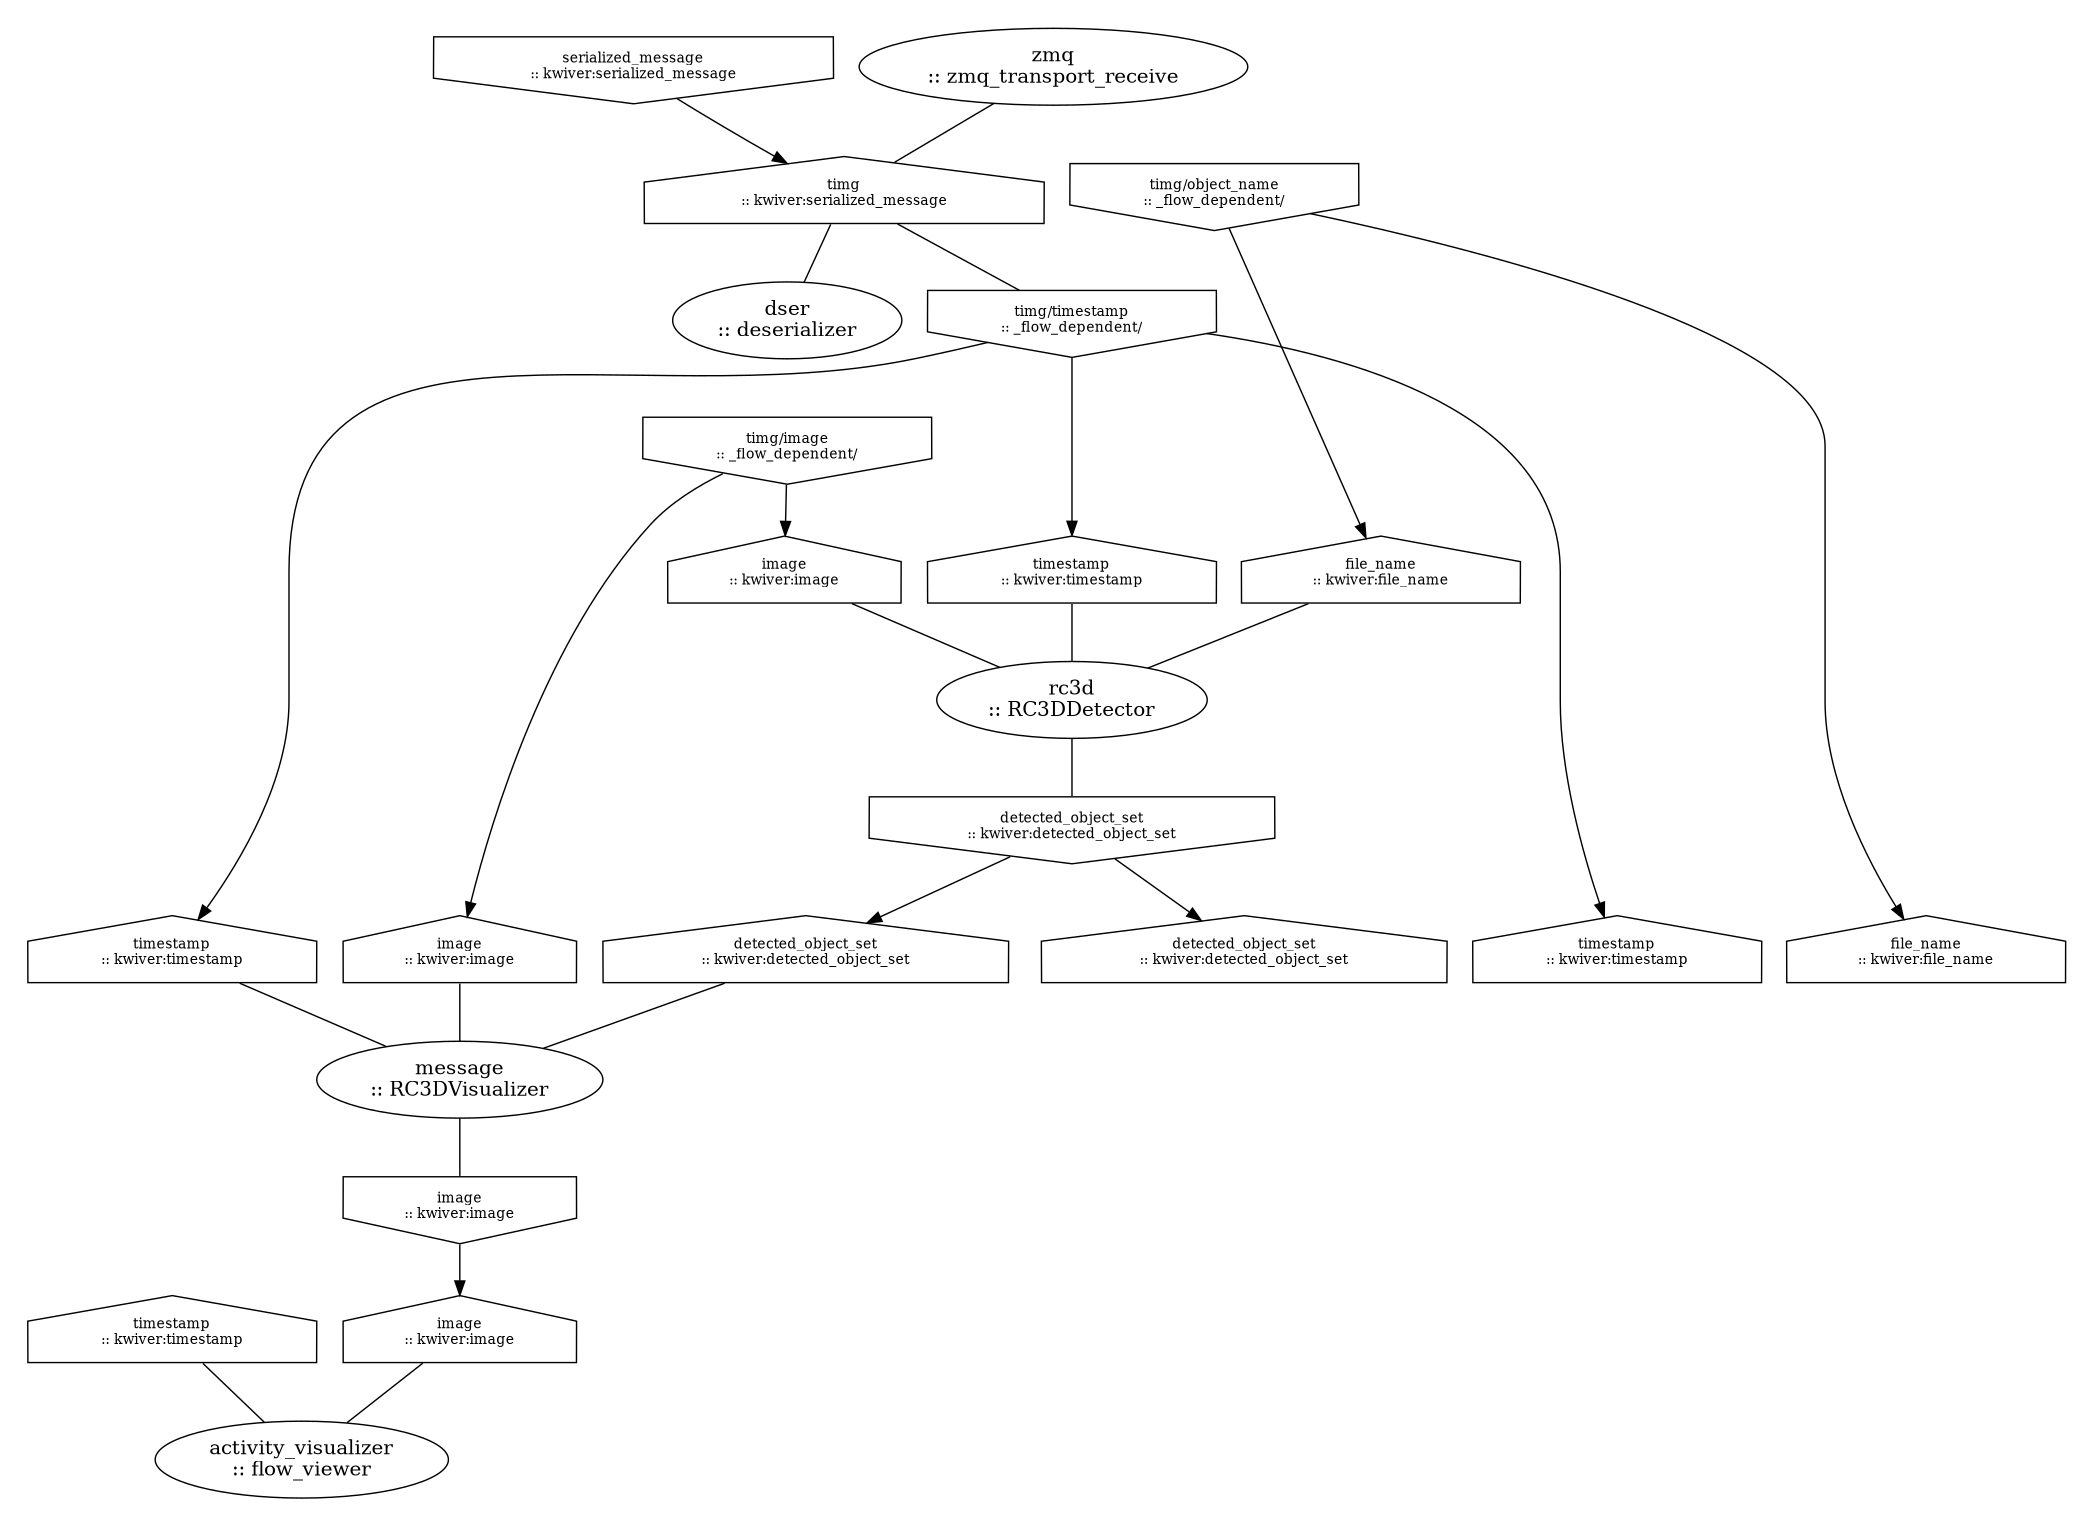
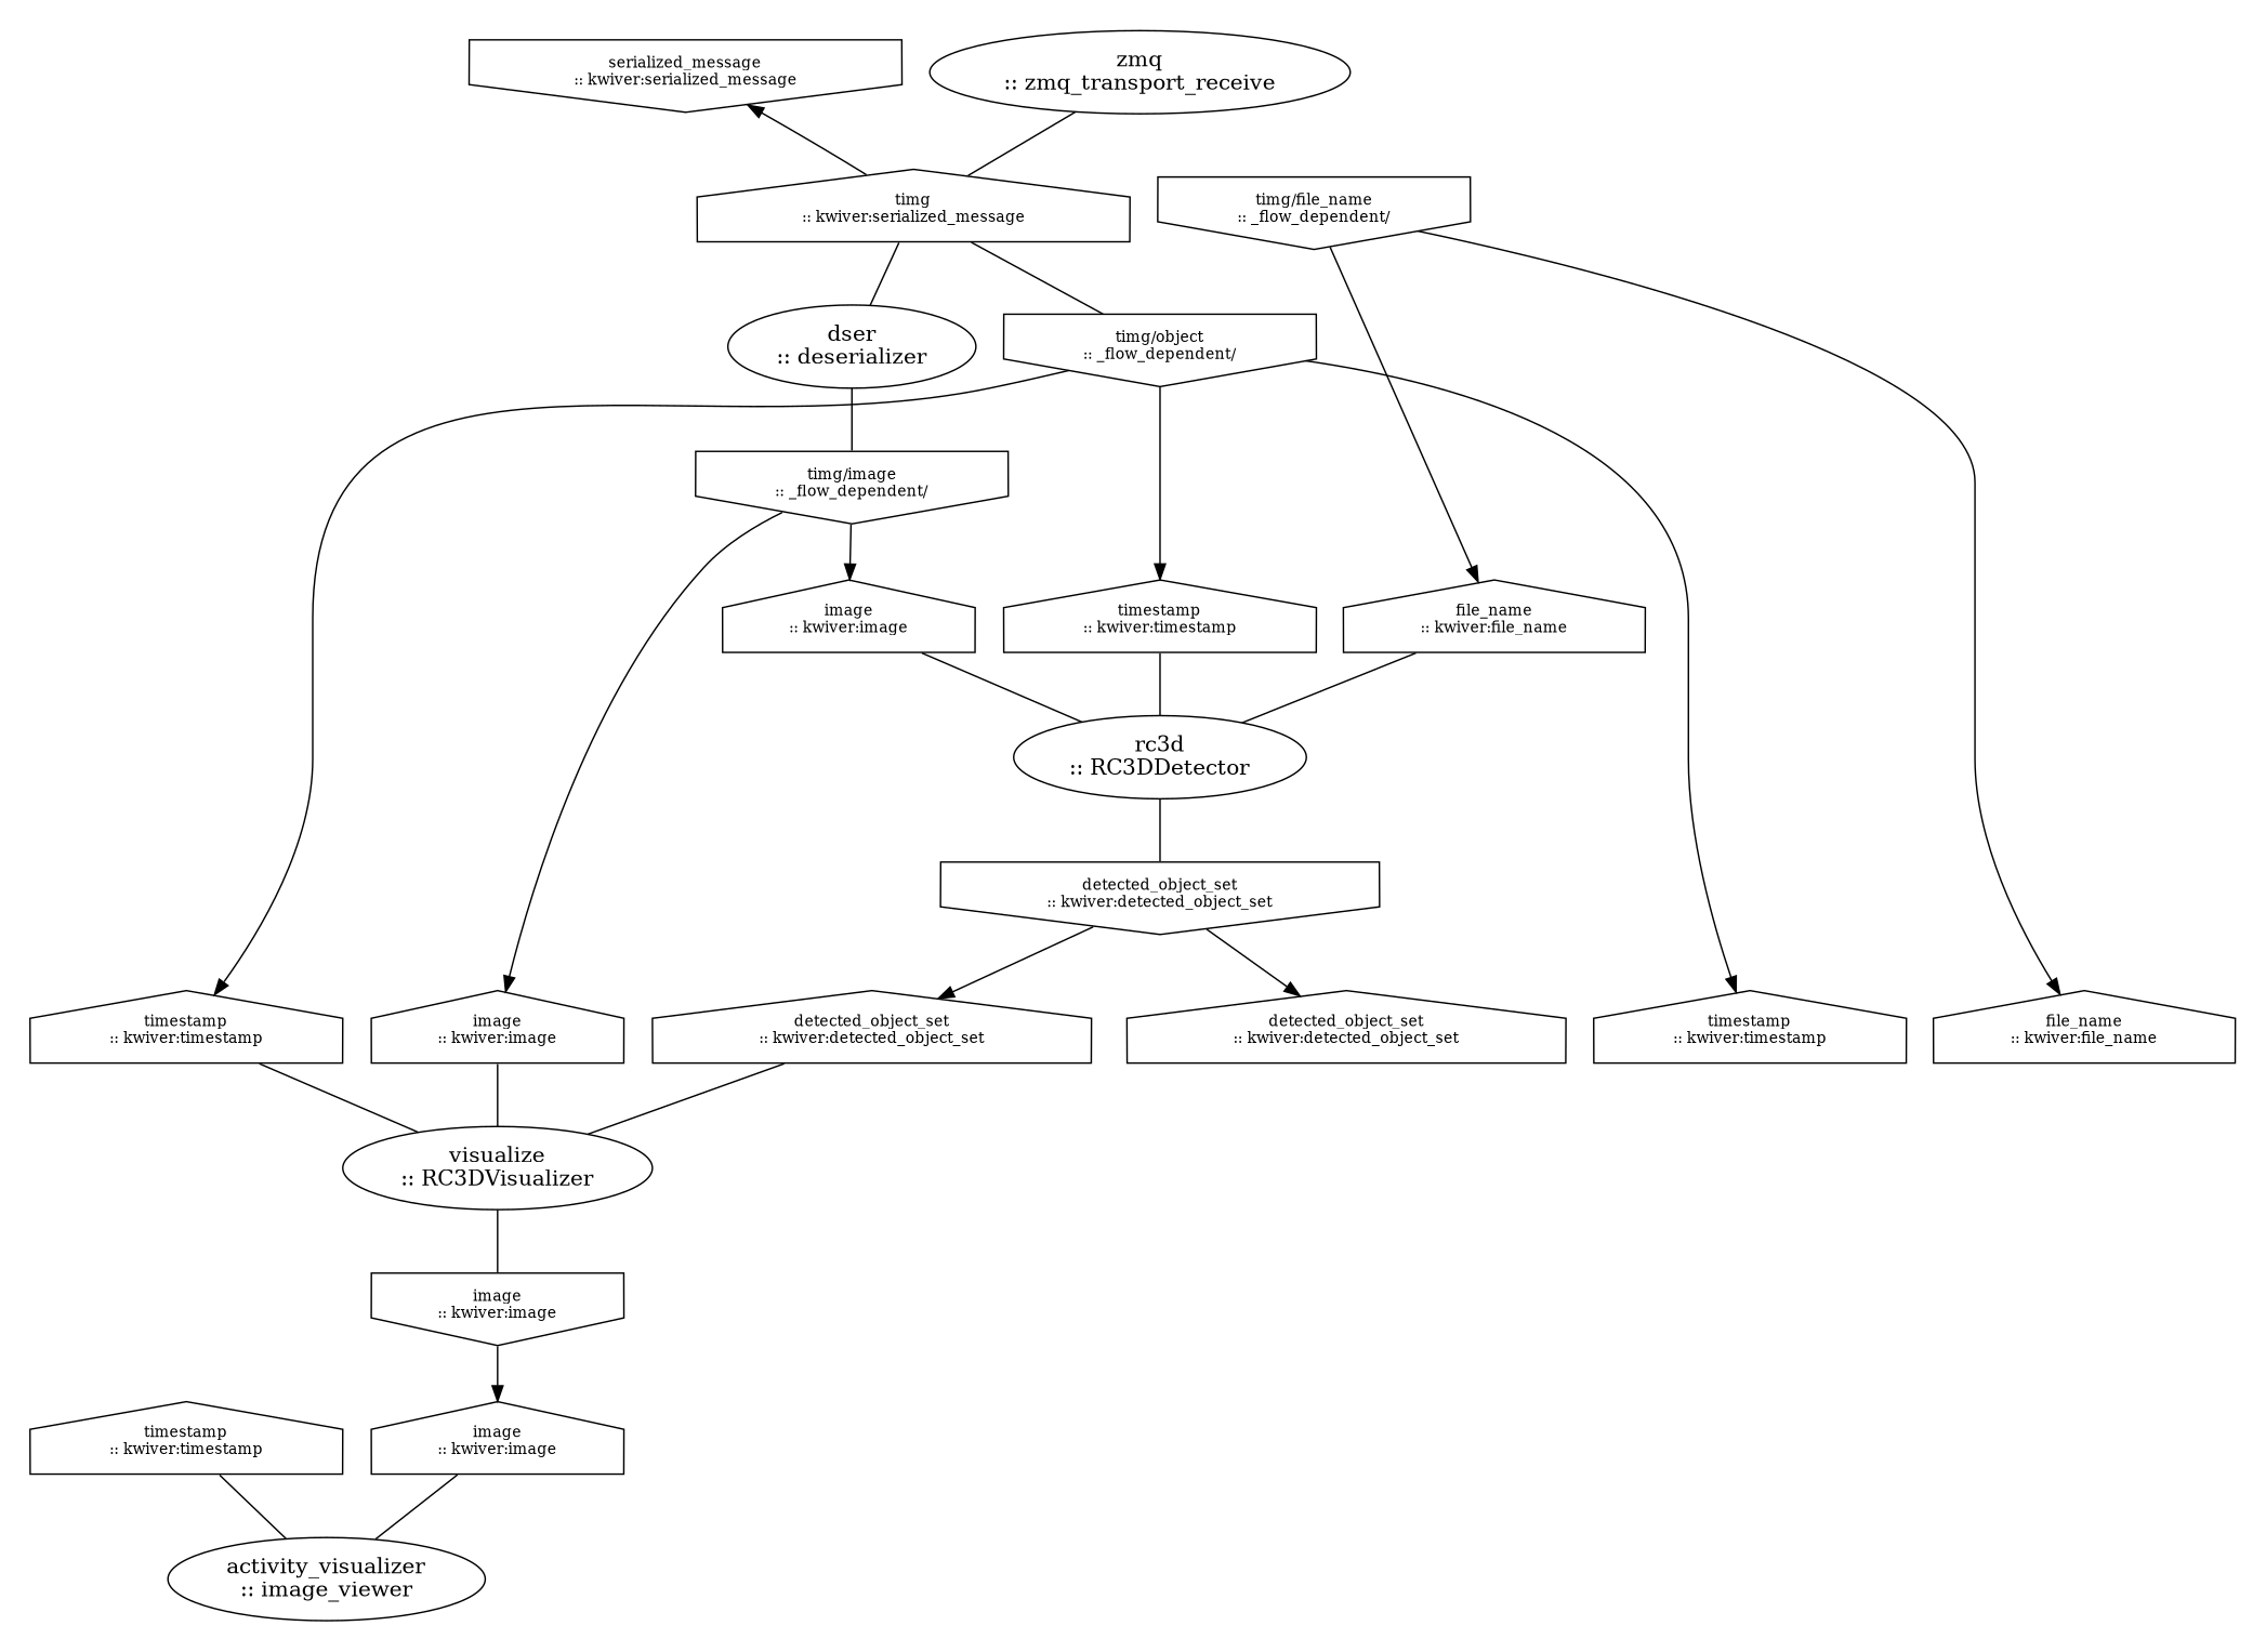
  strict digraph {
    clusterrank=local
    node [rank=same shape=house fontsize=10]
    edge [arrowhead=none color=black]
-   n1 [label="activity_visualizer\n:: flow_viewer" shape=ellipse fontsize=""]
+   n1 [label="activity_visualizer\n:: image_viewer" shape=ellipse fontsize=""]
    n2 [label="image\n:: kwiver:image"]
    n3 [label="timestamp\n:: kwiver:timestamp"]
    n4 [label="dser\n:: deserializer" shape=ellipse fontsize=""]
-   n5 [label="timg/object_name\n:: _flow_dependent/" shape=invhouse]
+   n5 [label="timg/file_name\n:: _flow_dependent/" shape=invhouse]
    n6 [label="timg/image\n:: _flow_dependent/" shape=invhouse]
-   n7 [label="timg/timestamp\n:: _flow_dependent/" shape=invhouse]
+   n7 [label="timg/object\n:: _flow_dependent/" shape=invhouse]
    n8 [label="timg\n:: kwiver:serialized_message"]
    n9 [label="detected_object_set\n:: kwiver:detected_object_set"]
    n10 [label="file_name\n:: kwiver:file_name"]
    n11 [label="timestamp\n:: kwiver:timestamp"]
    n12 [label="rc3d\n:: RC3DDetector" shape=ellipse fontsize=""]
    n13 [label="detected_object_set\n:: kwiver:detected_object_set" shape=invhouse]
    n14 [label="file_name\n:: kwiver:file_name"]
    n15 [label="image\n:: kwiver:image"]
    n16 [label="timestamp\n:: kwiver:timestamp"]
-   n17 [label="message\n:: RC3DVisualizer" shape=ellipse fontsize=""]
+   n17 [label="visualize\n:: RC3DVisualizer" shape=ellipse fontsize=""]
    n18 [label="image\n:: kwiver:image" shape=invhouse]
    n19 [label="detected_object_set\n:: kwiver:detected_object_set"]
    n20 [label="image\n:: kwiver:image"]
    n21 [label="timestamp\n:: kwiver:timestamp"]
    n22 [label="zmq\n:: zmq_transport_receive" shape=ellipse fontsize=""]
    n23 [label="serialized_message\n:: kwiver:serialized_message" shape=invhouse]
    subgraph cluster_1 {
      color=white
      fillcolor=white
      style=filled
      n1
      n2
      n3
    }
    subgraph cluster_2 {
      color=white
      fillcolor=white
      style=filled
      n4
      n5
      n6
      n7
      n8
    }
    subgraph cluster_3 {
      color=white
      fillcolor=white
      style=filled
      n9
      n10
      n11
    }
    subgraph cluster_4 {
      color=white
      fillcolor=white
      style=filled
      n12
      n13
      n14
      n15
      n16
    }
    subgraph cluster_5 {
      color=white
      fillcolor=white
      style=filled
      n17
      n18
      n19
      n20
      n21
    }
    subgraph cluster_6 {
      color=white
      fillcolor=white
      style=filled
      n22
      n23
    }
    n2 -> n1
    n3 -> n1
+   n4 -> n6
    n5 -> n10 [minlen=1 weight=1 arrowhead=""]
    n5 -> n14 [minlen=1 weight=1 arrowhead=""]
    n6 -> n15 [minlen=1 weight=1 arrowhead=""]
    n6 -> n20 [minlen=1 weight=1 arrowhead=""]
    n7 -> n11 [minlen=1 weight=1 arrowhead=""]
    n7 -> n16 [minlen=1 weight=1 arrowhead=""]
    n7 -> n21 [minlen=1 weight=1 arrowhead=""]
    n8 -> n4
    n8 -> n7
    n12 -> n13
    n13 -> n9 [minlen=1 weight=1 arrowhead=""]
    n13 -> n19 [minlen=1 weight=1 arrowhead=""]
    n14 -> n12
    n15 -> n12
    n16 -> n12
    n17 -> n18
    n18 -> n2 [minlen=1 weight=1 arrowhead=""]
    n19 -> n17
    n20 -> n17
    n21 -> n17
    n22 -> n8
-   n23 -> n8 [minlen=1 weight=1 arrowhead=""]
+   n8 -> n23 [minlen=1 weight=1 arrowhead=""]
  }
